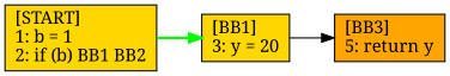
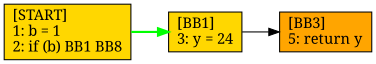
  digraph {
    fontname="Noto Serif"
    rankdir=LR
    node [fillcolor=gold fontname="Noto Serif" shape=box style=filled]
    edge [fontname="Noto Serif"]
-   n1 [label="[START]\l1: b = 1\l2: if (b) BB1 BB2\l"]
-   n2 [label="[BB1]\l3: y = 20\l"]
+   n1 [label="[START]\l1: b = 1\l2: if (b) BB1 BB8\l"]
+   n2 [label="[BB1]\l3: y = 24\l"]
    n3 [fillcolor=orange label="[BB3]\l5: return y\l"]
    n1 -> n2 [color=green penwidth=2]
    n2 -> n3
  }
